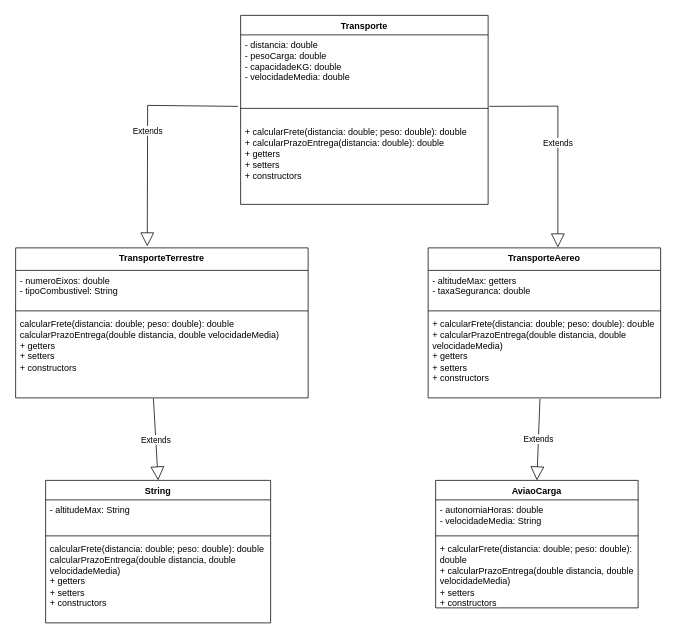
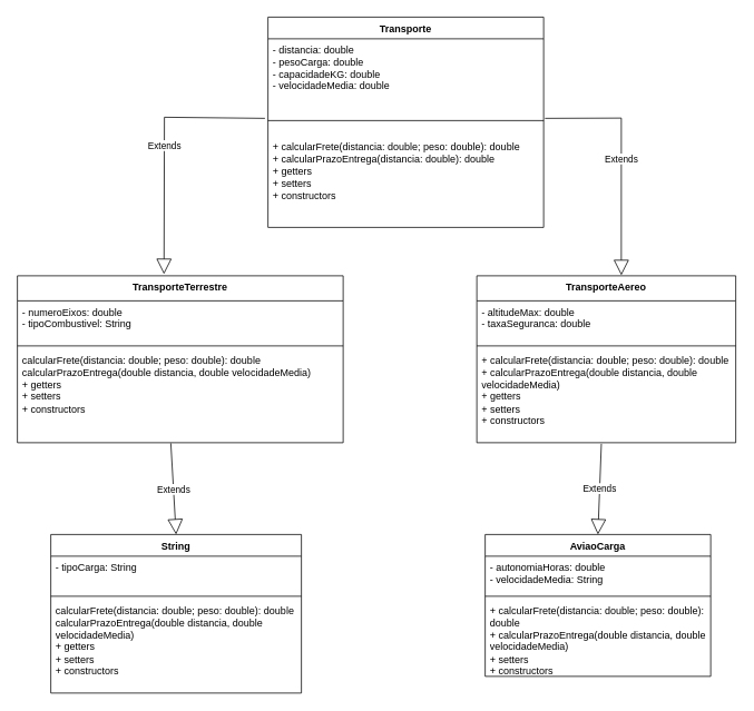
  <mxCell id="0" />
  <mxCell id="1" parent="0" />
  <mxCell id="2" value="Transporte" style="swimlane;fontStyle=1;align=center;verticalAlign=top;childLayout=stackLayout;horizontal=1;startSize=26;horizontalStack=0;resizeParent=1;resizeParentMax=0;resizeLast=0;collapsible=1;marginBottom=0;whiteSpace=wrap;html=1;" parent="1" vertex="1"><mxGeometry x="320" y="20" width="330" height="252" as="geometry" /></mxCell>
  <mxCell id="3" value="- distancia: double&lt;div&gt;- pesoCarga: double&lt;/div&gt;&lt;div&gt;- capacidadeKG: double&lt;/div&gt;&lt;div&gt;- velocidadeMedia: double&lt;/div&gt;" style="text;strokeColor=none;fillColor=none;align=left;verticalAlign=top;spacingLeft=4;spacingRight=4;overflow=hidden;rotatable=0;points=[[0,0.5],[1,0.5]];portConstraint=eastwest;whiteSpace=wrap;html=1;" parent="2" vertex="1"><mxGeometry y="26" width="330" height="94" as="geometry" /></mxCell>
  <mxCell id="4" value="" style="line;strokeWidth=1;fillColor=none;align=left;verticalAlign=middle;spacingTop=-1;spacingLeft=3;spacingRight=3;rotatable=0;labelPosition=right;points=[];portConstraint=eastwest;strokeColor=inherit;" parent="2" vertex="1"><mxGeometry y="120" width="330" height="8" as="geometry" /></mxCell>
  <mxCell id="5" value="&lt;div&gt;&lt;br&gt;&lt;/div&gt;+ calcularFrete(distancia: double; peso: double): double&lt;div&gt;+ calcularPrazoEntrega(distancia: double): double&lt;/div&gt;&lt;div&gt;+ getters&lt;/div&gt;&lt;div&gt;+ setters&lt;/div&gt;&lt;div&gt;+ constructors&lt;/div&gt;" style="text;strokeColor=none;fillColor=none;align=left;verticalAlign=top;spacingLeft=4;spacingRight=4;overflow=hidden;rotatable=0;points=[[0,0.5],[1,0.5]];portConstraint=eastwest;whiteSpace=wrap;html=1;" parent="2" vertex="1"><mxGeometry y="128" width="330" height="124" as="geometry" /></mxCell>
  <mxCell id="6" value="TransporteTerrestre" style="swimlane;fontStyle=1;align=center;verticalAlign=top;childLayout=stackLayout;horizontal=1;startSize=30;horizontalStack=0;resizeParent=1;resizeParentMax=0;resizeLast=0;collapsible=1;marginBottom=0;whiteSpace=wrap;html=1;" parent="1" vertex="1"><mxGeometry x="20" y="330" width="390" height="200" as="geometry" /></mxCell>
  <mxCell id="7" value="- numeroEixos: double&lt;div&gt;- tipoCombustivel: String&lt;/div&gt;" style="text;strokeColor=none;fillColor=none;align=left;verticalAlign=top;spacingLeft=4;spacingRight=4;overflow=hidden;rotatable=0;points=[[0,0.5],[1,0.5]];portConstraint=eastwest;whiteSpace=wrap;html=1;" parent="6" vertex="1"><mxGeometry y="30" width="390" height="50" as="geometry" /></mxCell>
  <mxCell id="8" value="" style="line;strokeWidth=1;fillColor=none;align=left;verticalAlign=middle;spacingTop=-1;spacingLeft=3;spacingRight=3;rotatable=0;labelPosition=right;points=[];portConstraint=eastwest;strokeColor=inherit;" parent="6" vertex="1"><mxGeometry y="80" width="390" height="8" as="geometry" /></mxCell>
  <mxCell id="9" value="&lt;div&gt;&lt;span style=&quot;background-color: transparent; color: light-dark(rgb(0, 0, 0), rgb(255, 255, 255));&quot;&gt;calcularFrete&lt;/span&gt;&lt;span style=&quot;background-color: transparent; color: light-dark(rgb(0, 0, 0), rgb(255, 255, 255));&quot;&gt;(distancia: double; peso: double): double&lt;/span&gt;&lt;/div&gt;&lt;div&gt;&lt;span style=&quot;background-color: transparent;&quot;&gt;calcularPrazoEntrega(double distancia, double velocidadeMedia)&lt;/span&gt;&lt;/div&gt;&lt;div&gt;&lt;div&gt;&lt;div&gt;&lt;span style=&quot;background-color: transparent; color: light-dark(rgb(0, 0, 0), rgb(255, 255, 255));&quot;&gt;+ getters&lt;/span&gt;&lt;/div&gt;&lt;div&gt;+ setters&lt;/div&gt;&lt;div&gt;+ constructors&lt;/div&gt;&lt;/div&gt;&lt;/div&gt;" style="text;strokeColor=none;fillColor=none;align=left;verticalAlign=top;spacingLeft=4;spacingRight=4;overflow=hidden;rotatable=0;points=[[0,0.5],[1,0.5]];portConstraint=eastwest;whiteSpace=wrap;html=1;" parent="6" vertex="1"><mxGeometry y="88" width="390" height="112" as="geometry" /></mxCell>
  <mxCell id="10" value="String" style="swimlane;fontStyle=1;align=center;verticalAlign=top;childLayout=stackLayout;horizontal=1;startSize=26;horizontalStack=0;resizeParent=1;resizeParentMax=0;resizeLast=0;collapsible=1;marginBottom=0;whiteSpace=wrap;html=1;" parent="1" vertex="1"><mxGeometry x="60" y="640" width="300" height="190" as="geometry"><mxRectangle x="120" y="680" width="100" height="30" as="alternateBounds" /></mxGeometry></mxCell>
- <mxCell id="11" value="&lt;div&gt;- altitudeMax: String&lt;/div&gt;" style="text;strokeColor=none;fillColor=none;align=left;verticalAlign=top;spacingLeft=4;spacingRight=4;overflow=hidden;rotatable=0;points=[[0,0.5],[1,0.5]];portConstraint=eastwest;whiteSpace=wrap;html=1;" parent="10" vertex="1"><mxGeometry y="26" width="300" height="44" as="geometry" /></mxCell>
+ <mxCell id="11" value="&lt;div&gt;- tipoCarga: String&lt;/div&gt;" style="text;strokeColor=none;fillColor=none;align=left;verticalAlign=top;spacingLeft=4;spacingRight=4;overflow=hidden;rotatable=0;points=[[0,0.5],[1,0.5]];portConstraint=eastwest;whiteSpace=wrap;html=1;" parent="10" vertex="1"><mxGeometry y="26" width="300" height="44" as="geometry" /></mxCell>
  <mxCell id="12" value="" style="line;strokeWidth=1;fillColor=none;align=left;verticalAlign=middle;spacingTop=-1;spacingLeft=3;spacingRight=3;rotatable=0;labelPosition=right;points=[];portConstraint=eastwest;strokeColor=inherit;" parent="10" vertex="1"><mxGeometry y="70" width="300" height="8" as="geometry" /></mxCell>
  <mxCell id="13" value="&lt;div&gt;&lt;span style=&quot;background-color: transparent; color: light-dark(rgb(0, 0, 0), rgb(255, 255, 255));&quot;&gt;calcularFrete&lt;/span&gt;&lt;span style=&quot;background-color: transparent; color: light-dark(rgb(0, 0, 0), rgb(255, 255, 255));&quot;&gt;(distancia: double; peso: double): double&lt;/span&gt;&lt;/div&gt;&lt;div&gt;&lt;span style=&quot;background-color: transparent;&quot;&gt;calcularPrazoEntrega(double distancia, double velocidadeMedia)&lt;/span&gt;&lt;/div&gt;&lt;div&gt;&lt;span style=&quot;background-color: transparent; color: light-dark(rgb(0, 0, 0), rgb(255, 255, 255));&quot;&gt;+ getters&lt;/span&gt;&lt;/div&gt;&lt;div&gt;&lt;div&gt;+ setters&lt;/div&gt;&lt;div&gt;+ constructors&lt;/div&gt;&lt;/div&gt;" style="text;strokeColor=none;fillColor=none;align=left;verticalAlign=top;spacingLeft=4;spacingRight=4;overflow=hidden;rotatable=0;points=[[0,0.5],[1,0.5]];portConstraint=eastwest;whiteSpace=wrap;html=1;" parent="10" vertex="1"><mxGeometry y="78" width="300" height="112" as="geometry" /></mxCell>
  <mxCell id="14" value="AviaoCarga" style="swimlane;fontStyle=1;align=center;verticalAlign=top;childLayout=stackLayout;horizontal=1;startSize=26;horizontalStack=0;resizeParent=1;resizeParentMax=0;resizeLast=0;collapsible=1;marginBottom=0;whiteSpace=wrap;html=1;" parent="1" vertex="1"><mxGeometry x="580" y="640" width="270" height="170" as="geometry"><mxRectangle x="130" y="780" width="100" height="30" as="alternateBounds" /></mxGeometry></mxCell>
  <mxCell id="15" value="- autonomiaHoras: double&lt;div&gt;- velocidadeMedia: String&lt;/div&gt;" style="text;strokeColor=none;fillColor=none;align=left;verticalAlign=top;spacingLeft=4;spacingRight=4;overflow=hidden;rotatable=0;points=[[0,0.5],[1,0.5]];portConstraint=eastwest;whiteSpace=wrap;html=1;" parent="14" vertex="1"><mxGeometry y="26" width="270" height="44" as="geometry" /></mxCell>
  <mxCell id="16" value="" style="line;strokeWidth=1;fillColor=none;align=left;verticalAlign=middle;spacingTop=-1;spacingLeft=3;spacingRight=3;rotatable=0;labelPosition=right;points=[];portConstraint=eastwest;strokeColor=inherit;" parent="14" vertex="1"><mxGeometry y="70" width="270" height="8" as="geometry" /></mxCell>
  <mxCell id="17" value="+&amp;nbsp;&lt;span style=&quot;background-color: transparent; color: light-dark(rgb(0, 0, 0), rgb(255, 255, 255));&quot;&gt;calcularFrete&lt;/span&gt;&lt;span style=&quot;background-color: transparent; color: light-dark(rgb(0, 0, 0), rgb(255, 255, 255));&quot;&gt;(distancia: double; peso: double): double&lt;/span&gt;&lt;div&gt;&lt;div&gt;&lt;div&gt;&lt;span style=&quot;background-color: transparent; color: light-dark(rgb(0, 0, 0), rgb(255, 255, 255));&quot;&gt;+ calcularPrazoEntrega(double distancia, double velocidadeMedia)&lt;/span&gt;&lt;/div&gt;&lt;div&gt;+ setters&lt;/div&gt;&lt;div&gt;+ constructors&lt;/div&gt;&lt;/div&gt;&lt;/div&gt;" style="text;strokeColor=none;fillColor=none;align=left;verticalAlign=top;spacingLeft=4;spacingRight=4;overflow=hidden;rotatable=0;points=[[0,0.5],[1,0.5]];portConstraint=eastwest;whiteSpace=wrap;html=1;" parent="14" vertex="1"><mxGeometry y="78" width="270" height="92" as="geometry" /></mxCell>
  <mxCell id="18" value="TransporteAereo" style="swimlane;fontStyle=1;align=center;verticalAlign=top;childLayout=stackLayout;horizontal=1;startSize=30;horizontalStack=0;resizeParent=1;resizeParentMax=0;resizeLast=0;collapsible=1;marginBottom=0;whiteSpace=wrap;html=1;" parent="1" vertex="1"><mxGeometry x="570" y="330" width="310" height="200" as="geometry" /></mxCell>
- <mxCell id="19" value="- altitudeMax: getters&lt;div&gt;- taxaSeguranca: double&lt;/div&gt;" style="text;strokeColor=none;fillColor=none;align=left;verticalAlign=top;spacingLeft=4;spacingRight=4;overflow=hidden;rotatable=0;points=[[0,0.5],[1,0.5]];portConstraint=eastwest;whiteSpace=wrap;html=1;" parent="18" vertex="1"><mxGeometry y="30" width="310" height="50" as="geometry" /></mxCell>
+ <mxCell id="19" value="- altitudeMax: double&lt;div&gt;- taxaSeguranca: double&lt;/div&gt;" style="text;strokeColor=none;fillColor=none;align=left;verticalAlign=top;spacingLeft=4;spacingRight=4;overflow=hidden;rotatable=0;points=[[0,0.5],[1,0.5]];portConstraint=eastwest;whiteSpace=wrap;html=1;" parent="18" vertex="1"><mxGeometry y="30" width="310" height="50" as="geometry" /></mxCell>
  <mxCell id="20" value="" style="line;strokeWidth=1;fillColor=none;align=left;verticalAlign=middle;spacingTop=-1;spacingLeft=3;spacingRight=3;rotatable=0;labelPosition=right;points=[];portConstraint=eastwest;strokeColor=inherit;" parent="18" vertex="1"><mxGeometry y="80" width="310" height="8" as="geometry" /></mxCell>
  <mxCell id="21" value="+&amp;nbsp;&lt;span style=&quot;background-color: transparent; color: light-dark(rgb(0, 0, 0), rgb(255, 255, 255));&quot;&gt;calcularFrete&lt;/span&gt;&lt;span style=&quot;background-color: transparent; color: light-dark(rgb(0, 0, 0), rgb(255, 255, 255));&quot;&gt;(distancia: double; peso: double): double&lt;/span&gt;&lt;div&gt;&lt;span style=&quot;background-color: transparent;&quot;&gt;+ calcularPrazoEntrega(double distancia, double velocidadeMedia)&lt;/span&gt;&lt;/div&gt;&lt;div&gt;&lt;div&gt;&lt;div&gt;+ getters&lt;/div&gt;&lt;div&gt;+ setters&lt;/div&gt;&lt;div&gt;+ constructors&lt;/div&gt;&lt;/div&gt;&lt;/div&gt;" style="text;strokeColor=none;fillColor=none;align=left;verticalAlign=top;spacingLeft=4;spacingRight=4;overflow=hidden;rotatable=0;points=[[0,0.5],[1,0.5]];portConstraint=eastwest;whiteSpace=wrap;html=1;" parent="18" vertex="1"><mxGeometry y="88" width="310" height="112" as="geometry" /></mxCell>
  <mxCell id="22" value="Extends" style="endArrow=block;endSize=16;endFill=0;html=1;rounded=0;exitX=-0.011;exitY=1.014;exitDx=0;exitDy=0;exitPerimeter=0;entryX=0.45;entryY=-0.01;entryDx=0;entryDy=0;entryPerimeter=0;" parent="1" source="3" target="6" edge="1"><mxGeometry width="160" relative="1" as="geometry"><mxPoint x="120" y="100" as="sourcePoint" /><mxPoint x="280" y="100" as="targetPoint" /><Array as="points"><mxPoint x="196" y="140" /></Array></mxGeometry></mxCell>
  <mxCell id="23" value="Extends" style="endArrow=block;endSize=16;endFill=0;html=1;rounded=0;exitX=1.005;exitY=1.014;exitDx=0;exitDy=0;exitPerimeter=0;entryX=0.558;entryY=-0.003;entryDx=0;entryDy=0;entryPerimeter=0;" parent="1" source="3" target="18" edge="1"><mxGeometry width="160" relative="1" as="geometry"><mxPoint x="890" y="180" as="sourcePoint" /><mxPoint x="770" y="367" as="targetPoint" /><Array as="points"><mxPoint x="743" y="141" /></Array></mxGeometry></mxCell>
  <mxCell id="24" value="Extends" style="endArrow=block;endSize=16;endFill=0;html=1;rounded=0;exitX=0.481;exitY=1.012;exitDx=0;exitDy=0;exitPerimeter=0;entryX=0.5;entryY=0;entryDx=0;entryDy=0;" parent="1" source="21" target="14" edge="1"><mxGeometry width="160" relative="1" as="geometry"><mxPoint x="480" y="590" as="sourcePoint" /><mxPoint x="640" y="590" as="targetPoint" /></mxGeometry></mxCell>
  <mxCell id="25" value="Extends" style="endArrow=block;endSize=16;endFill=0;html=1;rounded=0;exitX=0.471;exitY=1.006;exitDx=0;exitDy=0;exitPerimeter=0;entryX=0.5;entryY=0;entryDx=0;entryDy=0;" parent="1" source="9" target="10" edge="1"><mxGeometry width="160" relative="1" as="geometry"><mxPoint x="714" y="560" as="sourcePoint" /><mxPoint x="710" y="669" as="targetPoint" /></mxGeometry></mxCell>
